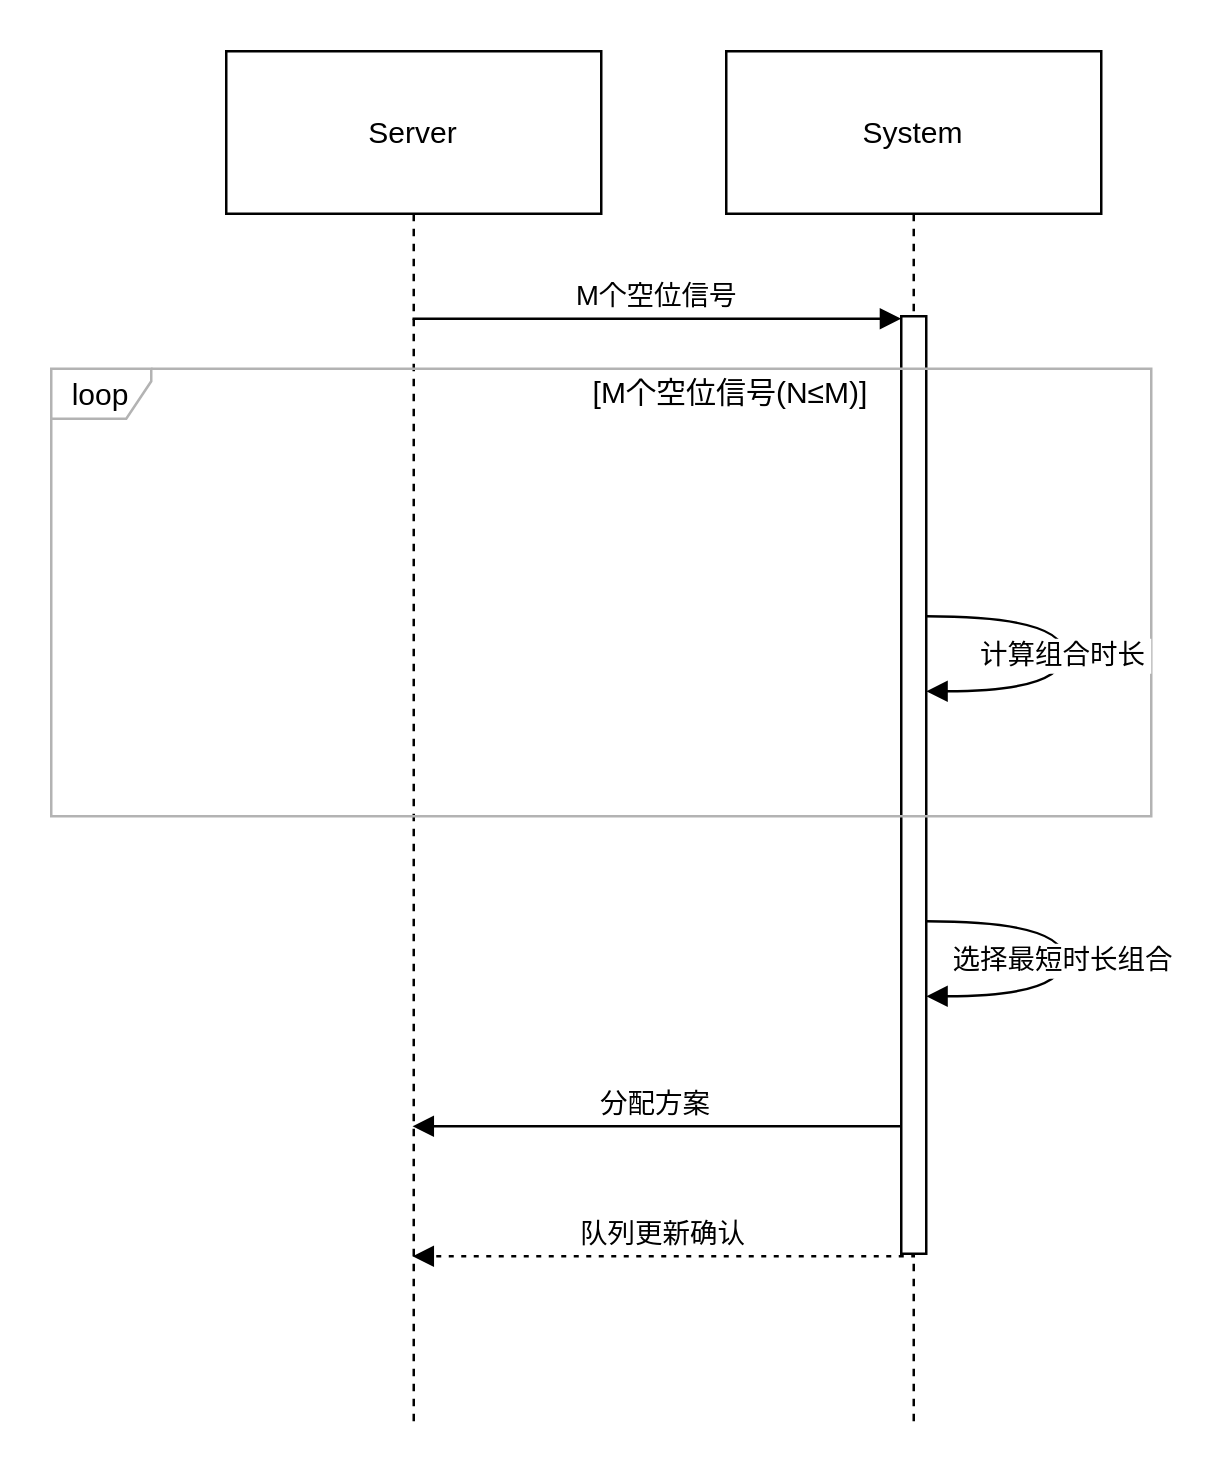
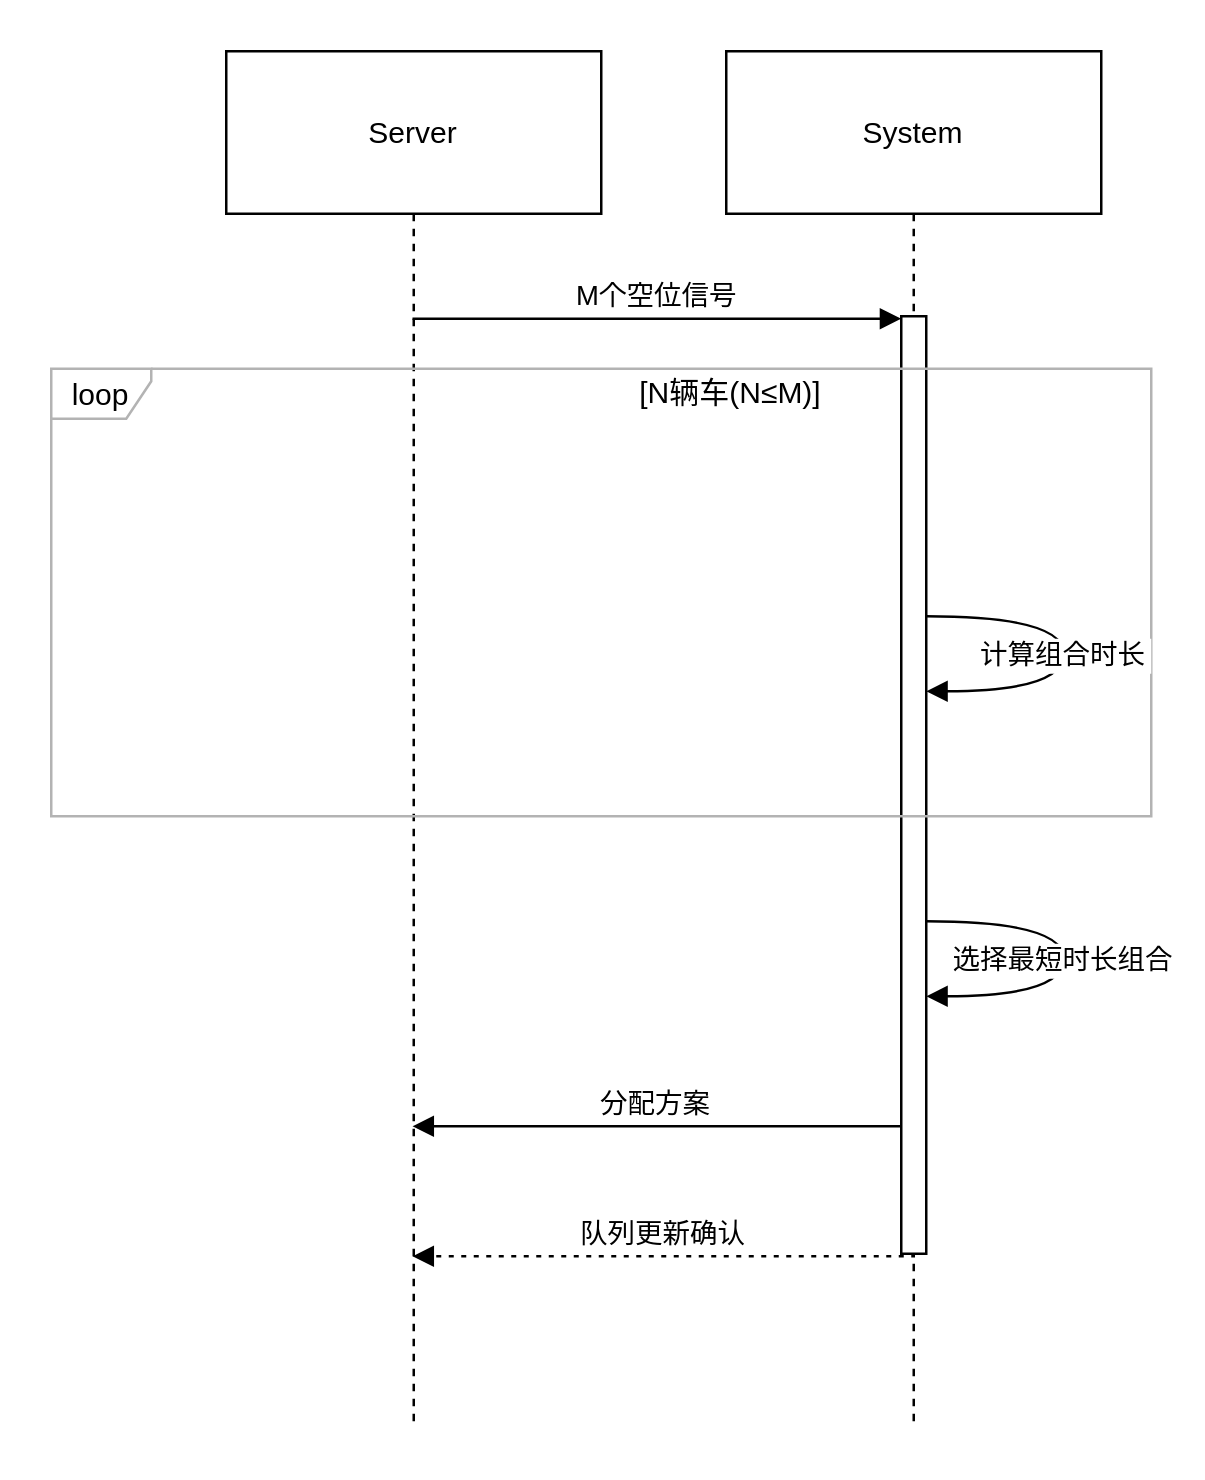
  <mxCell id="0" />
  <mxCell id="1" parent="0" />
  <mxCell id="2" value="Server" style="shape=umlLifeline;perimeter=lifelinePerimeter;whiteSpace=wrap;container=1;dropTarget=0;collapsible=0;recursiveResize=0;outlineConnect=0;portConstraint=eastwest;newEdgeStyle={&quot;edgeStyle&quot;:&quot;elbowEdgeStyle&quot;,&quot;elbow&quot;:&quot;vertical&quot;,&quot;curved&quot;:0,&quot;rounded&quot;:0};size=65;" vertex="1" parent="1"><mxGeometry x="90" y="20" width="150" height="550" as="geometry" /></mxCell>
  <mxCell id="3" value="System" style="shape=umlLifeline;perimeter=lifelinePerimeter;whiteSpace=wrap;container=1;dropTarget=0;collapsible=0;recursiveResize=0;outlineConnect=0;portConstraint=eastwest;newEdgeStyle={&quot;edgeStyle&quot;:&quot;elbowEdgeStyle&quot;,&quot;elbow&quot;:&quot;vertical&quot;,&quot;curved&quot;:0,&quot;rounded&quot;:0};size=65;" vertex="1" parent="1"><mxGeometry x="290" y="20" width="150" height="550" as="geometry" /></mxCell>
  <mxCell id="4" value="" style="points=[];perimeter=orthogonalPerimeter;outlineConnect=0;targetShapes=umlLifeline;portConstraint=eastwest;newEdgeStyle={&quot;edgeStyle&quot;:&quot;elbowEdgeStyle&quot;,&quot;elbow&quot;:&quot;vertical&quot;,&quot;curved&quot;:0,&quot;rounded&quot;:0}" vertex="1" parent="3"><mxGeometry x="70" y="106" width="10" height="375" as="geometry" /></mxCell>
  <mxCell id="5" value="loop" style="shape=umlFrame;pointerEvents=0;dropTarget=0;strokeColor=#B3B3B3;height=20;width=40" vertex="1" parent="1"><mxGeometry x="20" y="147" width="440" height="179" as="geometry" /></mxCell>
- <mxCell id="6" value="[M个空位信号(N≤M)]" style="text;strokeColor=none;fillColor=none;align=center;verticalAlign=middle;whiteSpace=wrap;" vertex="1" parent="5"><mxGeometry x="103.529" width="336.471" height="20" as="geometry" /></mxCell>
+ <mxCell id="6" value="[N辆车(N≤M)]" style="text;strokeColor=none;fillColor=none;align=center;verticalAlign=middle;whiteSpace=wrap;" vertex="1" parent="5"><mxGeometry x="103.529" width="336.471" height="20" as="geometry" /></mxCell>
  <mxCell id="7" value="M个空位信号" style="verticalAlign=bottom;edgeStyle=elbowEdgeStyle;elbow=vertical;curved=0;rounded=0;endArrow=block;" edge="1" parent="1" source="2" target="4"><mxGeometry relative="1" as="geometry"><Array as="points"><mxPoint x="272" y="127" /></Array></mxGeometry></mxCell>
  <mxCell id="8" value="计算组合时长" style="curved=1;endArrow=block;rounded=0;" edge="1" parent="1" source="4" target="4"><mxGeometry relative="1" as="geometry"><Array as="points"><mxPoint x="425" y="246" /><mxPoint x="425" y="276" /></Array></mxGeometry></mxCell>
  <mxCell id="9" value="选择最短时长组合" style="curved=1;endArrow=block;rounded=0;" edge="1" parent="1" source="4" target="4"><mxGeometry relative="1" as="geometry"><Array as="points"><mxPoint x="425" y="368" /><mxPoint x="425" y="398" /></Array></mxGeometry></mxCell>
  <mxCell id="10" value="分配方案" style="verticalAlign=bottom;edgeStyle=elbowEdgeStyle;elbow=vertical;curved=0;rounded=0;endArrow=block;" edge="1" parent="1" source="4" target="2"><mxGeometry relative="1" as="geometry"><Array as="points"><mxPoint x="275" y="450" /></Array></mxGeometry></mxCell>
  <mxCell id="11" value="队列更新确认" style="verticalAlign=bottom;edgeStyle=elbowEdgeStyle;elbow=vertical;curved=0;rounded=0;dashed=1;dashPattern=2 3;endArrow=block;" edge="1" parent="1" source="4" target="2"><mxGeometry relative="1" as="geometry"><Array as="points"><mxPoint x="275" y="502" /></Array></mxGeometry></mxCell>
